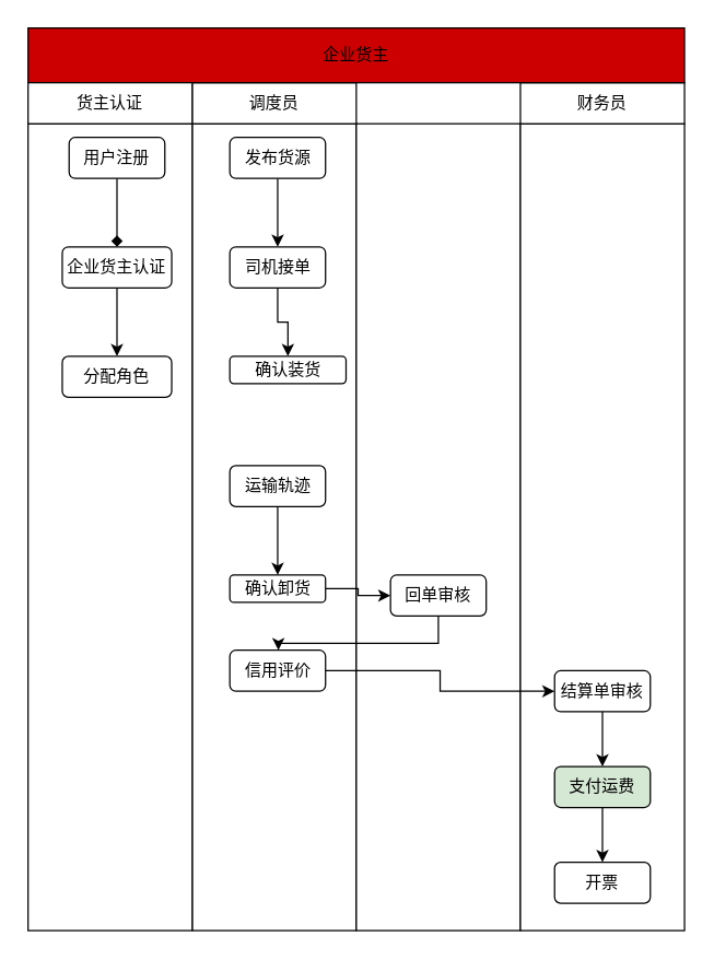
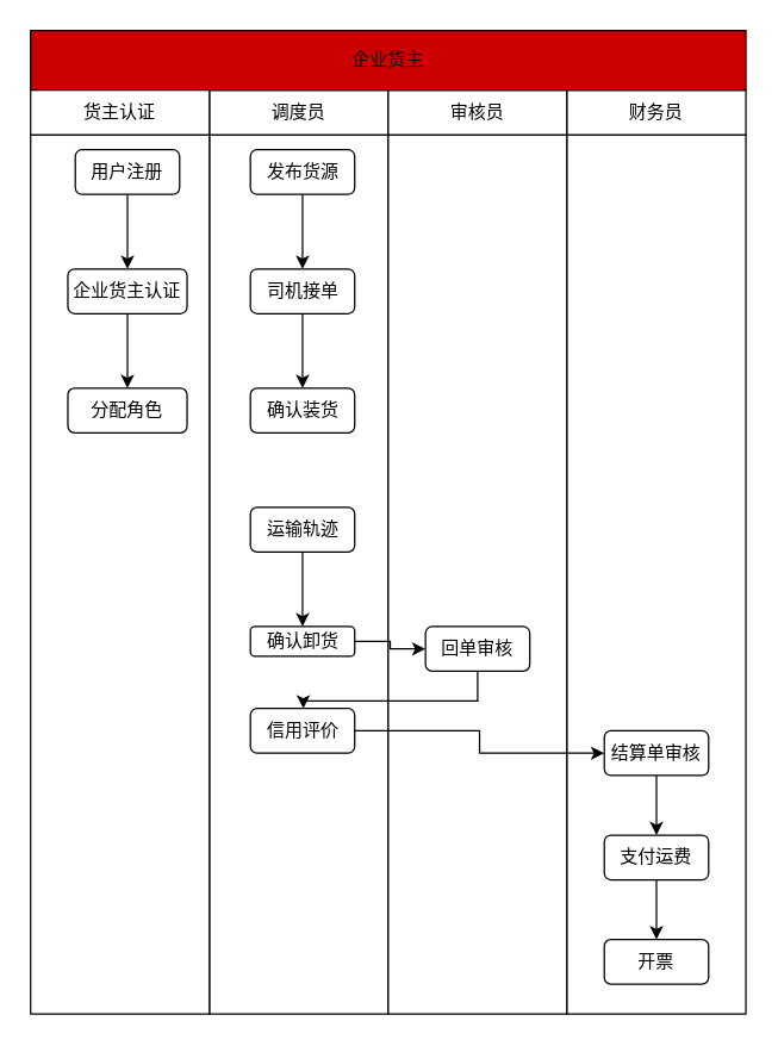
  <mxCell id="0" />
  <mxCell id="1" parent="0" />
  <mxCell id="2" value="" style="rounded=0;whiteSpace=wrap;html=1;" vertex="1" parent="1"><mxGeometry x="140" y="90" width="120" height="590" as="geometry" /></mxCell>
  <mxCell id="3" value="" style="rounded=0;whiteSpace=wrap;html=1;" vertex="1" parent="1"><mxGeometry x="260" y="90" width="120" height="590" as="geometry" /></mxCell>
  <mxCell id="4" value="" style="rounded=0;whiteSpace=wrap;html=1;" vertex="1" parent="1"><mxGeometry x="380" y="90" width="120" height="590" as="geometry" /></mxCell>
  <mxCell id="5" value="" style="rounded=0;whiteSpace=wrap;html=1;" vertex="1" parent="1"><mxGeometry x="20" y="90" width="120" height="590" as="geometry" /></mxCell>
  <mxCell id="6" value="调度员" style="rounded=0;whiteSpace=wrap;html=1;" vertex="1" parent="1"><mxGeometry x="140" y="60" width="120" height="30" as="geometry" /></mxCell>
+ <mxCell id="7" value="审核员" style="rounded=0;whiteSpace=wrap;html=1;" vertex="1" parent="1"><mxGeometry x="260" y="60" width="120" height="30" as="geometry" /></mxCell>
  <mxCell id="8" value="财务员" style="rounded=0;whiteSpace=wrap;html=1;" vertex="1" parent="1"><mxGeometry x="380" y="60" width="120" height="30" as="geometry" /></mxCell>
  <mxCell id="9" value="企业货主" style="rounded=0;whiteSpace=wrap;html=1;fillColor=#CC0000;" vertex="1" parent="1"><mxGeometry x="20" y="20" width="480" height="40" as="geometry" /></mxCell>
- <mxCell id="10" value="" style="edgeStyle=orthogonalEdgeStyle;rounded=0;orthogonalLoop=1;jettySize=auto;html=1;endArrow=diamond;" edge="1" parent="1" source="11" target="13"><mxGeometry relative="1" as="geometry" /></mxCell>
+ <mxCell id="10" value="" style="edgeStyle=orthogonalEdgeStyle;rounded=0;orthogonalLoop=1;jettySize=auto;html=1;" edge="1" parent="1" source="11" target="13"><mxGeometry relative="1" as="geometry" /></mxCell>
  <mxCell id="11" value="用户注册" style="rounded=1;whiteSpace=wrap;html=1;" vertex="1" parent="1"><mxGeometry x="50" y="100" width="70" height="30" as="geometry" /></mxCell>
  <mxCell id="12" value="" style="edgeStyle=orthogonalEdgeStyle;rounded=0;orthogonalLoop=1;jettySize=auto;html=1;" edge="1" parent="1" source="13" target="14"><mxGeometry relative="1" as="geometry" /></mxCell>
  <mxCell id="13" value="企业货主认证" style="rounded=1;whiteSpace=wrap;html=1;" vertex="1" parent="1"><mxGeometry x="45" y="180" width="80" height="30" as="geometry" /></mxCell>
  <mxCell id="14" value="分配角色" style="rounded=1;whiteSpace=wrap;html=1;" vertex="1" parent="1"><mxGeometry x="45" y="260" width="80" height="30" as="geometry" /></mxCell>
  <mxCell id="15" value="货主认证" style="rounded=0;whiteSpace=wrap;html=1;" vertex="1" parent="1"><mxGeometry x="20" y="60" width="120" height="30" as="geometry" /></mxCell>
  <mxCell id="16" value="" style="edgeStyle=orthogonalEdgeStyle;rounded=0;orthogonalLoop=1;jettySize=auto;html=1;" edge="1" parent="1" source="17" target="19"><mxGeometry relative="1" as="geometry" /></mxCell>
  <mxCell id="17" value="发布货源" style="rounded=1;whiteSpace=wrap;html=1;" vertex="1" parent="1"><mxGeometry x="167.5" y="100" width="70" height="30" as="geometry" /></mxCell>
  <mxCell id="18" value="" style="edgeStyle=orthogonalEdgeStyle;rounded=0;orthogonalLoop=1;jettySize=auto;html=1;" edge="1" parent="1" source="19" target="20"><mxGeometry relative="1" as="geometry" /></mxCell>
  <mxCell id="19" value="司机接单" style="rounded=1;whiteSpace=wrap;html=1;" vertex="1" parent="1"><mxGeometry x="167.5" y="180" width="70" height="30" as="geometry" /></mxCell>
- <mxCell id="20" value="确认装货" style="rounded=1;whiteSpace=wrap;html=1;" vertex="1" parent="1"><mxGeometry x="167.5" y="260" width="85" height="20" as="geometry" /></mxCell>
+ <mxCell id="20" value="确认装货" style="rounded=1;whiteSpace=wrap;html=1;" vertex="1" parent="1"><mxGeometry x="167.5" y="260" width="70" height="30" as="geometry" /></mxCell>
  <mxCell id="21" value="" style="edgeStyle=orthogonalEdgeStyle;rounded=0;orthogonalLoop=1;jettySize=auto;html=1;" edge="1" parent="1" source="22" target="24"><mxGeometry relative="1" as="geometry" /></mxCell>
  <mxCell id="22" value="运输轨迹" style="rounded=1;whiteSpace=wrap;html=1;" vertex="1" parent="1"><mxGeometry x="167.5" y="340" width="70" height="30" as="geometry" /></mxCell>
  <mxCell id="23" value="" style="edgeStyle=orthogonalEdgeStyle;rounded=0;orthogonalLoop=1;jettySize=auto;html=1;entryX=0;entryY=0.5;entryDx=0;entryDy=0;" edge="1" parent="1" source="24" target="26"><mxGeometry relative="1" as="geometry" /></mxCell>
  <mxCell id="24" value="确认卸货" style="rounded=1;whiteSpace=wrap;html=1;" vertex="1" parent="1"><mxGeometry x="167.5" y="420" width="70" height="20" as="geometry" /></mxCell>
  <mxCell id="25" value="" style="edgeStyle=orthogonalEdgeStyle;rounded=0;orthogonalLoop=1;jettySize=auto;html=1;" edge="1" parent="1" source="26" target="28"><mxGeometry relative="1" as="geometry"><Array as="points"><mxPoint x="320" y="470" /><mxPoint x="203" y="470" /></Array></mxGeometry></mxCell>
  <mxCell id="26" value="回单审核" style="rounded=1;whiteSpace=wrap;html=1;" vertex="1" parent="1"><mxGeometry x="285" y="420" width="70" height="30" as="geometry" /></mxCell>
  <mxCell id="27" value="" style="edgeStyle=orthogonalEdgeStyle;rounded=0;orthogonalLoop=1;jettySize=auto;html=1;" edge="1" parent="1" source="28" target="30"><mxGeometry relative="1" as="geometry" /></mxCell>
  <mxCell id="28" value="信用评价" style="rounded=1;whiteSpace=wrap;html=1;" vertex="1" parent="1"><mxGeometry x="167.5" y="475" width="70" height="30" as="geometry" /></mxCell>
  <mxCell id="29" value="" style="edgeStyle=orthogonalEdgeStyle;rounded=0;orthogonalLoop=1;jettySize=auto;html=1;" edge="1" parent="1" source="30" target="32"><mxGeometry relative="1" as="geometry" /></mxCell>
  <mxCell id="30" value="结算单审核" style="rounded=1;whiteSpace=wrap;html=1;" vertex="1" parent="1"><mxGeometry x="405" y="490" width="70" height="30" as="geometry" /></mxCell>
  <mxCell id="31" value="" style="edgeStyle=orthogonalEdgeStyle;rounded=0;orthogonalLoop=1;jettySize=auto;html=1;" edge="1" parent="1" source="32" target="33"><mxGeometry relative="1" as="geometry" /></mxCell>
- <mxCell id="32" value="支付运费" style="rounded=1;whiteSpace=wrap;html=1;fillColor=#d5e8d4;" vertex="1" parent="1"><mxGeometry x="405" y="560" width="70" height="30" as="geometry" /></mxCell>
+ <mxCell id="32" value="支付运费" style="rounded=1;whiteSpace=wrap;html=1;" vertex="1" parent="1"><mxGeometry x="405" y="560" width="70" height="30" as="geometry" /></mxCell>
  <mxCell id="33" value="开票" style="rounded=1;whiteSpace=wrap;html=1;" vertex="1" parent="1"><mxGeometry x="405" y="630" width="70" height="30" as="geometry" /></mxCell>
